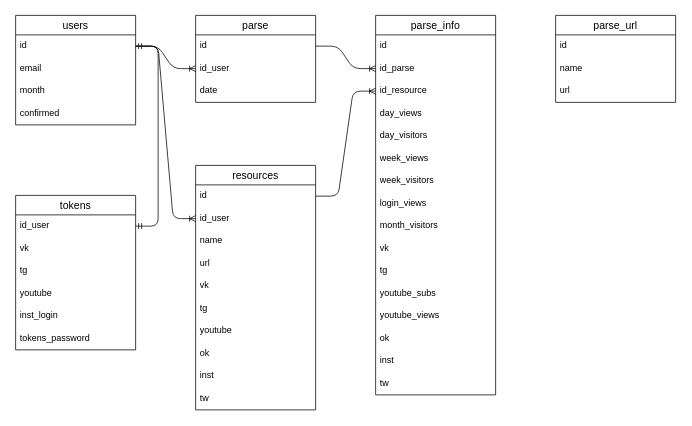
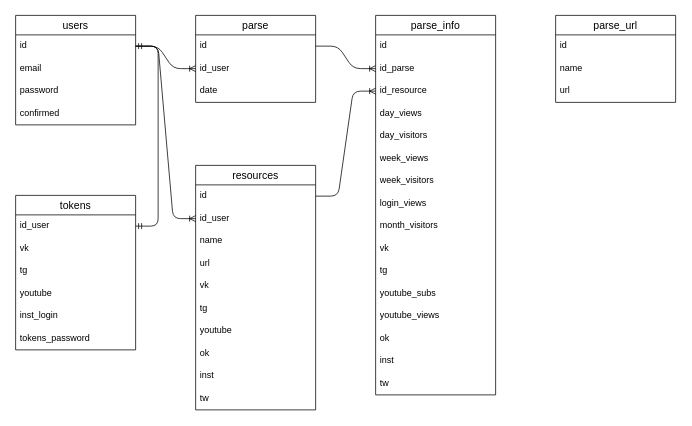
  <mxCell id="0" />
  <mxCell id="1" parent="0" />
  <mxCell id="2" value="users" style="swimlane;fontStyle=0;childLayout=stackLayout;horizontal=1;startSize=26;horizontalStack=0;resizeParent=1;resizeParentMax=0;resizeLast=0;collapsible=1;marginBottom=0;align=center;fontSize=14;" parent="1" vertex="1"><mxGeometry x="20" y="20" width="160" height="146" as="geometry" /></mxCell>
  <mxCell id="3" value="id" style="text;strokeColor=none;fillColor=none;spacingLeft=4;spacingRight=4;overflow=hidden;rotatable=0;points=[[0,0.5],[1,0.5]];portConstraint=eastwest;fontSize=12;" parent="2" vertex="1"><mxGeometry y="26" width="160" height="30" as="geometry" /></mxCell>
  <mxCell id="4" value="email" style="text;strokeColor=none;fillColor=none;spacingLeft=4;spacingRight=4;overflow=hidden;rotatable=0;points=[[0,0.5],[1,0.5]];portConstraint=eastwest;fontSize=12;" parent="2" vertex="1"><mxGeometry y="56" width="160" height="30" as="geometry" /></mxCell>
- <mxCell id="5" value="month" style="text;strokeColor=none;fillColor=none;spacingLeft=4;spacingRight=4;overflow=hidden;rotatable=0;points=[[0,0.5],[1,0.5]];portConstraint=eastwest;fontSize=12;" parent="2" vertex="1"><mxGeometry y="86" width="160" height="30" as="geometry" /></mxCell>
+ <mxCell id="5" value="password" style="text;strokeColor=none;fillColor=none;spacingLeft=4;spacingRight=4;overflow=hidden;rotatable=0;points=[[0,0.5],[1,0.5]];portConstraint=eastwest;fontSize=12;" parent="2" vertex="1"><mxGeometry y="86" width="160" height="30" as="geometry" /></mxCell>
  <mxCell id="6" value="confirmed" style="text;strokeColor=none;fillColor=none;spacingLeft=4;spacingRight=4;overflow=hidden;rotatable=0;points=[[0,0.5],[1,0.5]];portConstraint=eastwest;fontSize=12;" parent="2" vertex="1"><mxGeometry y="116" width="160" height="30" as="geometry" /></mxCell>
  <mxCell id="7" value="resources" style="swimlane;fontStyle=0;childLayout=stackLayout;horizontal=1;startSize=26;horizontalStack=0;resizeParent=1;resizeParentMax=0;resizeLast=0;collapsible=1;marginBottom=0;align=center;fontSize=14;" parent="1" vertex="1"><mxGeometry x="260" y="220" width="160" height="326" as="geometry" /></mxCell>
  <mxCell id="8" value="id" style="text;strokeColor=none;fillColor=none;spacingLeft=4;spacingRight=4;overflow=hidden;rotatable=0;points=[[0,0.5],[1,0.5]];portConstraint=eastwest;fontSize=12;" parent="7" vertex="1"><mxGeometry y="26" width="160" height="30" as="geometry" /></mxCell>
  <mxCell id="9" value="id_user" style="text;strokeColor=none;fillColor=none;spacingLeft=4;spacingRight=4;overflow=hidden;rotatable=0;points=[[0,0.5],[1,0.5]];portConstraint=eastwest;fontSize=12;" parent="7" vertex="1"><mxGeometry y="56" width="160" height="30" as="geometry" /></mxCell>
  <mxCell id="10" value="name" style="text;strokeColor=none;fillColor=none;spacingLeft=4;spacingRight=4;overflow=hidden;rotatable=0;points=[[0,0.5],[1,0.5]];portConstraint=eastwest;fontSize=12;" parent="7" vertex="1"><mxGeometry y="86" width="160" height="30" as="geometry" /></mxCell>
  <mxCell id="11" value="url" style="text;strokeColor=none;fillColor=none;spacingLeft=4;spacingRight=4;overflow=hidden;rotatable=0;points=[[0,0.5],[1,0.5]];portConstraint=eastwest;fontSize=12;" parent="7" vertex="1"><mxGeometry y="116" width="160" height="30" as="geometry" /></mxCell>
  <mxCell id="12" value="vk" style="text;strokeColor=none;fillColor=none;spacingLeft=4;spacingRight=4;overflow=hidden;rotatable=0;points=[[0,0.5],[1,0.5]];portConstraint=eastwest;fontSize=12;" parent="7" vertex="1"><mxGeometry y="146" width="160" height="30" as="geometry" /></mxCell>
  <mxCell id="13" value="tg" style="text;strokeColor=none;fillColor=none;spacingLeft=4;spacingRight=4;overflow=hidden;rotatable=0;points=[[0,0.5],[1,0.5]];portConstraint=eastwest;fontSize=12;" parent="7" vertex="1"><mxGeometry y="176" width="160" height="30" as="geometry" /></mxCell>
  <mxCell id="14" value="youtube" style="text;strokeColor=none;fillColor=none;spacingLeft=4;spacingRight=4;overflow=hidden;rotatable=0;points=[[0,0.5],[1,0.5]];portConstraint=eastwest;fontSize=12;" parent="7" vertex="1"><mxGeometry y="206" width="160" height="30" as="geometry" /></mxCell>
  <mxCell id="15" value="ok" style="text;strokeColor=none;fillColor=none;spacingLeft=4;spacingRight=4;overflow=hidden;rotatable=0;points=[[0,0.5],[1,0.5]];portConstraint=eastwest;fontSize=12;" parent="7" vertex="1"><mxGeometry y="236" width="160" height="30" as="geometry" /></mxCell>
  <mxCell id="16" value="inst" style="text;strokeColor=none;fillColor=none;spacingLeft=4;spacingRight=4;overflow=hidden;rotatable=0;points=[[0,0.5],[1,0.5]];portConstraint=eastwest;fontSize=12;" parent="7" vertex="1"><mxGeometry y="266" width="160" height="30" as="geometry" /></mxCell>
  <mxCell id="17" value="tw" style="text;strokeColor=none;fillColor=none;spacingLeft=4;spacingRight=4;overflow=hidden;rotatable=0;points=[[0,0.5],[1,0.5]];portConstraint=eastwest;fontSize=12;" parent="7" vertex="1"><mxGeometry y="296" width="160" height="30" as="geometry" /></mxCell>
  <mxCell id="18" value="parse" style="swimlane;fontStyle=0;childLayout=stackLayout;horizontal=1;startSize=26;horizontalStack=0;resizeParent=1;resizeParentMax=0;resizeLast=0;collapsible=1;marginBottom=0;align=center;fontSize=14;" parent="1" vertex="1"><mxGeometry x="260" y="20" width="160" height="116" as="geometry" /></mxCell>
  <mxCell id="19" value="id" style="text;strokeColor=none;fillColor=none;spacingLeft=4;spacingRight=4;overflow=hidden;rotatable=0;points=[[0,0.5],[1,0.5]];portConstraint=eastwest;fontSize=12;" parent="18" vertex="1"><mxGeometry y="26" width="160" height="30" as="geometry" /></mxCell>
  <mxCell id="20" value="id_user" style="text;strokeColor=none;fillColor=none;spacingLeft=4;spacingRight=4;overflow=hidden;rotatable=0;points=[[0,0.5],[1,0.5]];portConstraint=eastwest;fontSize=12;" parent="18" vertex="1"><mxGeometry y="56" width="160" height="30" as="geometry" /></mxCell>
  <mxCell id="21" value="date" style="text;strokeColor=none;fillColor=none;spacingLeft=4;spacingRight=4;overflow=hidden;rotatable=0;points=[[0,0.5],[1,0.5]];portConstraint=eastwest;fontSize=12;" parent="18" vertex="1"><mxGeometry y="86" width="160" height="30" as="geometry" /></mxCell>
  <mxCell id="22" value="parse_info" style="swimlane;fontStyle=0;childLayout=stackLayout;horizontal=1;startSize=26;horizontalStack=0;resizeParent=1;resizeParentMax=0;resizeLast=0;collapsible=1;marginBottom=0;align=center;fontSize=14;rounded=0;sketch=0;" parent="1" vertex="1"><mxGeometry x="500" y="20" width="160" height="506" as="geometry"><mxRectangle x="520" y="200" width="100" height="26" as="alternateBounds" /></mxGeometry></mxCell>
  <mxCell id="23" value="id" style="text;strokeColor=none;fillColor=none;spacingLeft=4;spacingRight=4;overflow=hidden;rotatable=0;points=[[0,0.5],[1,0.5]];portConstraint=eastwest;fontSize=12;" parent="22" vertex="1"><mxGeometry y="26" width="160" height="30" as="geometry" /></mxCell>
  <mxCell id="24" value="id_parse" style="text;strokeColor=none;fillColor=none;spacingLeft=4;spacingRight=4;overflow=hidden;rotatable=0;points=[[0,0.5],[1,0.5]];portConstraint=eastwest;fontSize=12;" parent="22" vertex="1"><mxGeometry y="56" width="160" height="30" as="geometry" /></mxCell>
  <mxCell id="25" value="id_resource" style="text;strokeColor=none;fillColor=none;spacingLeft=4;spacingRight=4;overflow=hidden;rotatable=0;points=[[0,0.5],[1,0.5]];portConstraint=eastwest;fontSize=12;" parent="22" vertex="1"><mxGeometry y="86" width="160" height="30" as="geometry" /></mxCell>
  <mxCell id="26" value="day_views" style="text;strokeColor=none;fillColor=none;spacingLeft=4;spacingRight=4;overflow=hidden;rotatable=0;points=[[0,0.5],[1,0.5]];portConstraint=eastwest;fontSize=12;" parent="22" vertex="1"><mxGeometry y="116" width="160" height="30" as="geometry" /></mxCell>
  <mxCell id="27" value="day_visitors" style="text;strokeColor=none;fillColor=none;spacingLeft=4;spacingRight=4;overflow=hidden;rotatable=0;points=[[0,0.5],[1,0.5]];portConstraint=eastwest;fontSize=12;" parent="22" vertex="1"><mxGeometry y="146" width="160" height="30" as="geometry" /></mxCell>
  <mxCell id="28" value="week_views" style="text;strokeColor=none;fillColor=none;spacingLeft=4;spacingRight=4;overflow=hidden;rotatable=0;points=[[0,0.5],[1,0.5]];portConstraint=eastwest;fontSize=12;" parent="22" vertex="1"><mxGeometry y="176" width="160" height="30" as="geometry" /></mxCell>
  <mxCell id="29" value="week_visitors" style="text;strokeColor=none;fillColor=none;spacingLeft=4;spacingRight=4;overflow=hidden;rotatable=0;points=[[0,0.5],[1,0.5]];portConstraint=eastwest;fontSize=12;" parent="22" vertex="1"><mxGeometry y="206" width="160" height="30" as="geometry" /></mxCell>
  <mxCell id="30" value="login_views" style="text;strokeColor=none;fillColor=none;spacingLeft=4;spacingRight=4;overflow=hidden;rotatable=0;points=[[0,0.5],[1,0.5]];portConstraint=eastwest;fontSize=12;" parent="22" vertex="1"><mxGeometry y="236" width="160" height="30" as="geometry" /></mxCell>
  <mxCell id="31" value="month_visitors" style="text;strokeColor=none;fillColor=none;spacingLeft=4;spacingRight=4;overflow=hidden;rotatable=0;points=[[0,0.5],[1,0.5]];portConstraint=eastwest;fontSize=12;" parent="22" vertex="1"><mxGeometry y="266" width="160" height="30" as="geometry" /></mxCell>
  <mxCell id="32" value="vk" style="text;strokeColor=none;fillColor=none;spacingLeft=4;spacingRight=4;overflow=hidden;rotatable=0;points=[[0,0.5],[1,0.5]];portConstraint=eastwest;fontSize=12;" parent="22" vertex="1"><mxGeometry y="296" width="160" height="30" as="geometry" /></mxCell>
  <mxCell id="33" value="tg" style="text;strokeColor=none;fillColor=none;spacingLeft=4;spacingRight=4;overflow=hidden;rotatable=0;points=[[0,0.5],[1,0.5]];portConstraint=eastwest;fontSize=12;" parent="22" vertex="1"><mxGeometry y="326" width="160" height="30" as="geometry" /></mxCell>
  <mxCell id="34" value="youtube_subs" style="text;strokeColor=none;fillColor=none;spacingLeft=4;spacingRight=4;overflow=hidden;rotatable=0;points=[[0,0.5],[1,0.5]];portConstraint=eastwest;fontSize=12;" parent="22" vertex="1"><mxGeometry y="356" width="160" height="30" as="geometry" /></mxCell>
  <mxCell id="35" value="youtube_views" style="text;strokeColor=none;fillColor=none;spacingLeft=4;spacingRight=4;overflow=hidden;rotatable=0;points=[[0,0.5],[1,0.5]];portConstraint=eastwest;fontSize=12;" parent="22" vertex="1"><mxGeometry y="386" width="160" height="30" as="geometry" /></mxCell>
  <mxCell id="36" value="ok" style="text;strokeColor=none;fillColor=none;spacingLeft=4;spacingRight=4;overflow=hidden;rotatable=0;points=[[0,0.5],[1,0.5]];portConstraint=eastwest;fontSize=12;" parent="22" vertex="1"><mxGeometry y="416" width="160" height="30" as="geometry" /></mxCell>
  <mxCell id="37" value="inst" style="text;strokeColor=none;fillColor=none;spacingLeft=4;spacingRight=4;overflow=hidden;rotatable=0;points=[[0,0.5],[1,0.5]];portConstraint=eastwest;fontSize=12;" parent="22" vertex="1"><mxGeometry y="446" width="160" height="30" as="geometry" /></mxCell>
  <mxCell id="38" value="tw" style="text;strokeColor=none;fillColor=none;spacingLeft=4;spacingRight=4;overflow=hidden;rotatable=0;points=[[0,0.5],[1,0.5]];portConstraint=eastwest;fontSize=12;" parent="22" vertex="1"><mxGeometry y="476" width="160" height="30" as="geometry" /></mxCell>
  <mxCell id="39" value="parse_url" style="swimlane;fontStyle=0;childLayout=stackLayout;horizontal=1;startSize=26;horizontalStack=0;resizeParent=1;resizeParentMax=0;resizeLast=0;collapsible=1;marginBottom=0;align=center;fontSize=14;rounded=0;sketch=0;" parent="1" vertex="1"><mxGeometry x="740" y="20" width="160" height="116" as="geometry" /></mxCell>
  <mxCell id="40" value="id" style="text;strokeColor=none;fillColor=none;spacingLeft=4;spacingRight=4;overflow=hidden;rotatable=0;points=[[0,0.5],[1,0.5]];portConstraint=eastwest;fontSize=12;" parent="39" vertex="1"><mxGeometry y="26" width="160" height="30" as="geometry" /></mxCell>
  <mxCell id="41" value="name" style="text;strokeColor=none;fillColor=none;spacingLeft=4;spacingRight=4;overflow=hidden;rotatable=0;points=[[0,0.5],[1,0.5]];portConstraint=eastwest;fontSize=12;" parent="39" vertex="1"><mxGeometry y="56" width="160" height="30" as="geometry" /></mxCell>
  <mxCell id="42" value="url" style="text;strokeColor=none;fillColor=none;spacingLeft=4;spacingRight=4;overflow=hidden;rotatable=0;points=[[0,0.5],[1,0.5]];portConstraint=eastwest;fontSize=12;" parent="39" vertex="1"><mxGeometry y="86" width="160" height="30" as="geometry" /></mxCell>
  <mxCell id="43" value="tokens" style="swimlane;fontStyle=0;childLayout=stackLayout;horizontal=1;startSize=26;horizontalStack=0;resizeParent=1;resizeParentMax=0;resizeLast=0;collapsible=1;marginBottom=0;align=center;fontSize=14;rounded=0;sketch=0;" parent="1" vertex="1"><mxGeometry x="20" y="260" width="160" height="206" as="geometry" /></mxCell>
  <mxCell id="44" value="id_user" style="text;strokeColor=none;fillColor=none;spacingLeft=4;spacingRight=4;overflow=hidden;rotatable=0;points=[[0,0.5],[1,0.5]];portConstraint=eastwest;fontSize=12;" parent="43" vertex="1"><mxGeometry y="26" width="160" height="30" as="geometry" /></mxCell>
  <mxCell id="45" value="vk" style="text;strokeColor=none;fillColor=none;spacingLeft=4;spacingRight=4;overflow=hidden;rotatable=0;points=[[0,0.5],[1,0.5]];portConstraint=eastwest;fontSize=12;" parent="43" vertex="1"><mxGeometry y="56" width="160" height="30" as="geometry" /></mxCell>
  <mxCell id="46" value="tg" style="text;strokeColor=none;fillColor=none;spacingLeft=4;spacingRight=4;overflow=hidden;rotatable=0;points=[[0,0.5],[1,0.5]];portConstraint=eastwest;fontSize=12;" parent="43" vertex="1"><mxGeometry y="86" width="160" height="30" as="geometry" /></mxCell>
  <mxCell id="47" value="youtube" style="text;strokeColor=none;fillColor=none;spacingLeft=4;spacingRight=4;overflow=hidden;rotatable=0;points=[[0,0.5],[1,0.5]];portConstraint=eastwest;fontSize=12;" parent="43" vertex="1"><mxGeometry y="116" width="160" height="30" as="geometry" /></mxCell>
  <mxCell id="48" value="inst_login" style="text;strokeColor=none;fillColor=none;spacingLeft=4;spacingRight=4;overflow=hidden;rotatable=0;points=[[0,0.5],[1,0.5]];portConstraint=eastwest;fontSize=12;" parent="43" vertex="1"><mxGeometry y="146" width="160" height="30" as="geometry" /></mxCell>
  <mxCell id="49" value="tokens_password" style="text;strokeColor=none;fillColor=none;spacingLeft=4;spacingRight=4;overflow=hidden;rotatable=0;points=[[0,0.5],[1,0.5]];portConstraint=eastwest;fontSize=12;" parent="43" vertex="1"><mxGeometry y="176" width="160" height="30" as="geometry" /></mxCell>
  <mxCell id="50" value="" style="edgeStyle=entityRelationEdgeStyle;fontSize=12;html=1;endArrow=ERoneToMany;" parent="1" source="3" target="9" edge="1"><mxGeometry width="100" height="100" relative="1" as="geometry"><mxPoint x="430" y="340" as="sourcePoint" /><mxPoint x="530" y="240" as="targetPoint" /></mxGeometry></mxCell>
  <mxCell id="51" value="" style="edgeStyle=entityRelationEdgeStyle;fontSize=12;html=1;endArrow=ERmandOne;startArrow=ERmandOne;" parent="1" source="3" target="44" edge="1"><mxGeometry width="100" height="100" relative="1" as="geometry"><mxPoint x="0" y="120" as="sourcePoint" /><mxPoint x="0" y="270" as="targetPoint" /></mxGeometry></mxCell>
  <mxCell id="52" value="" style="edgeStyle=entityRelationEdgeStyle;fontSize=12;html=1;endArrow=ERoneToMany;" parent="1" source="3" target="20" edge="1"><mxGeometry width="100" height="100" relative="1" as="geometry"><mxPoint x="430" y="340" as="sourcePoint" /><mxPoint x="530" y="240" as="targetPoint" /></mxGeometry></mxCell>
  <mxCell id="53" value="" style="edgeStyle=entityRelationEdgeStyle;fontSize=12;html=1;endArrow=ERoneToMany;" parent="1" source="19" target="24" edge="1"><mxGeometry width="100" height="100" relative="1" as="geometry"><mxPoint x="280" y="170" as="sourcePoint" /><mxPoint x="270" y="101" as="targetPoint" /></mxGeometry></mxCell>
  <mxCell id="54" value="" style="edgeStyle=entityRelationEdgeStyle;fontSize=12;html=1;endArrow=ERoneToMany;" parent="1" source="8" target="25" edge="1"><mxGeometry width="100" height="100" relative="1" as="geometry"><mxPoint x="430" y="71" as="sourcePoint" /><mxPoint x="510" y="101" as="targetPoint" /></mxGeometry></mxCell>
